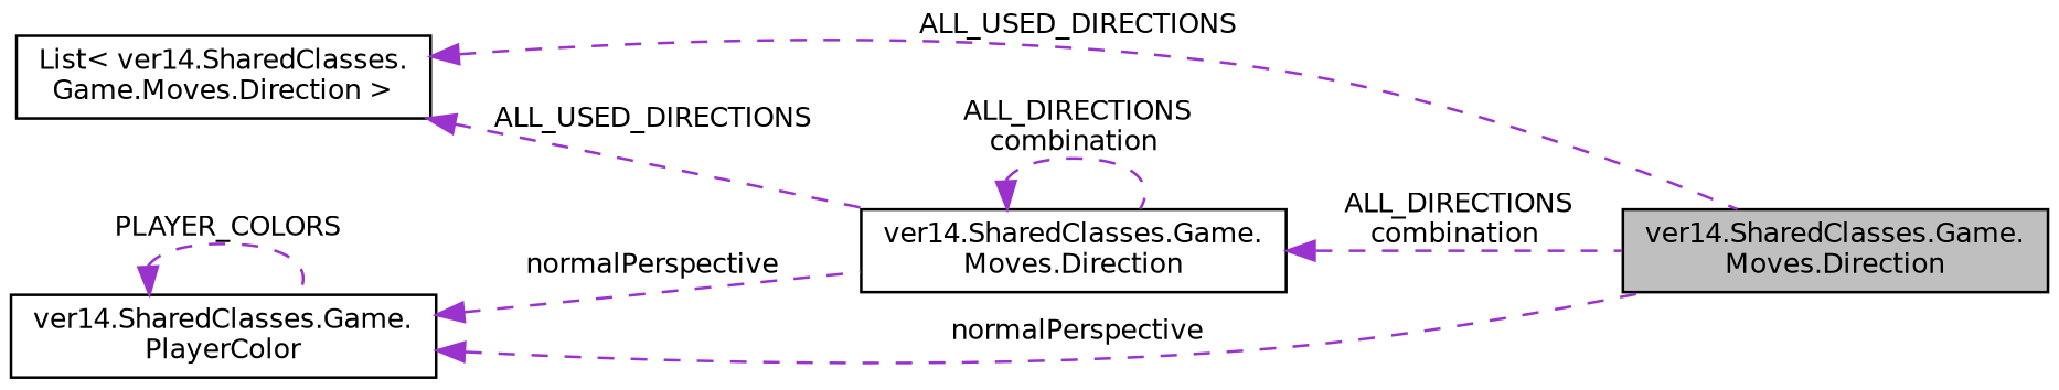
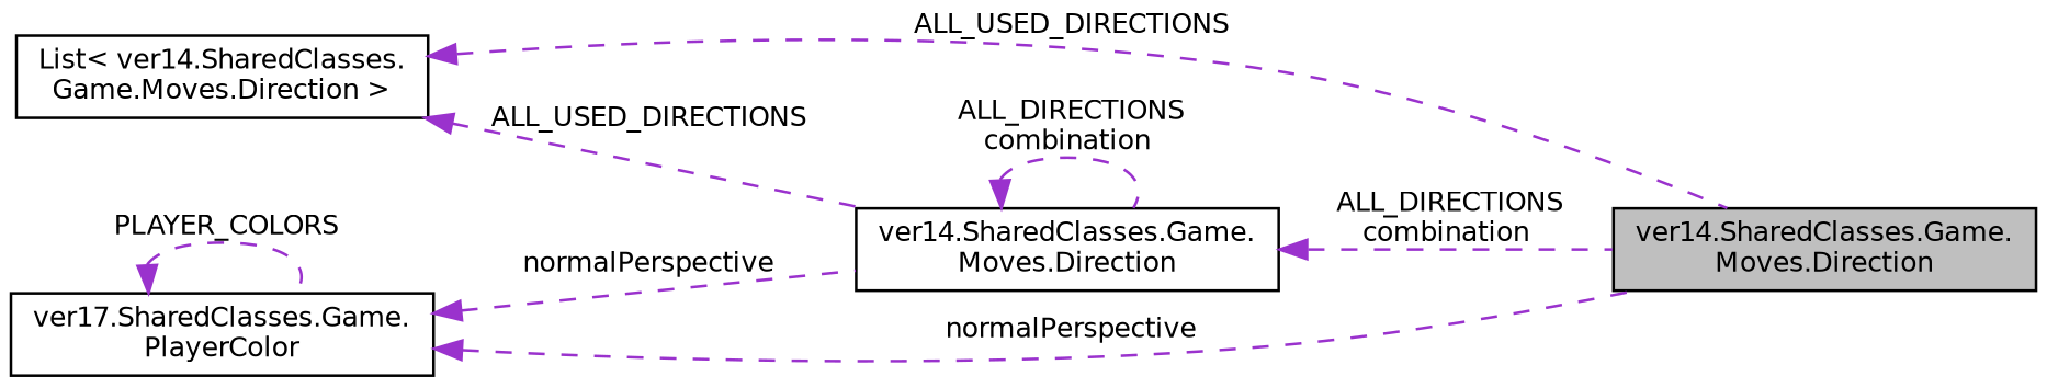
  digraph {
    rankdir=LR
    node [color=black fillcolor=white fontname=Helvetica fontsize=10 shape=record style=filled]
    edge [color=darkorchid3 dir=back fontname=Helvetica fontsize=10 labelfontname=Helvetica labelfontsize=10 style=dashed]
    n1 [fillcolor=grey75 fontcolor=black height=0.2 label="ver14.SharedClasses.Game.\lMoves.Direction" width=0.4]
    n2 [height=0.2 label="ver14.SharedClasses.Game.\lMoves.Direction" width=0.4]
    n3 [height=0.2 label="List\< ver14.SharedClasses.\lGame.Moves.Direction \>" width=0.4]
-   n4 [height=0.2 label="ver14.SharedClasses.Game.\lPlayerColor" width=0.4]
+   n4 [height=0.2 label="ver17.SharedClasses.Game.\lPlayerColor" width=0.4]
    n2 -> n1 [label=" ALL_DIRECTIONS\ncombination"]
    n2 -> n2 [label=" ALL_DIRECTIONS\ncombination"]
    n3 -> n1 [label=" ALL_USED_DIRECTIONS"]
    n3 -> n2 [label=" ALL_USED_DIRECTIONS"]
    n4 -> n1 [label=" normalPerspective"]
    n4 -> n2 [label=" normalPerspective"]
    n4 -> n4 [label=" PLAYER_COLORS"]
  }
